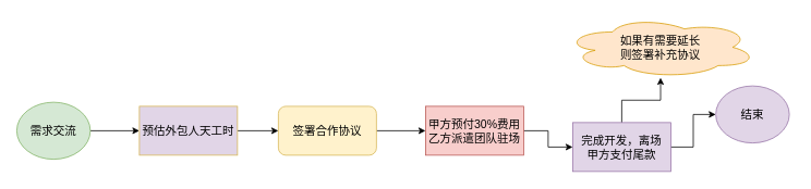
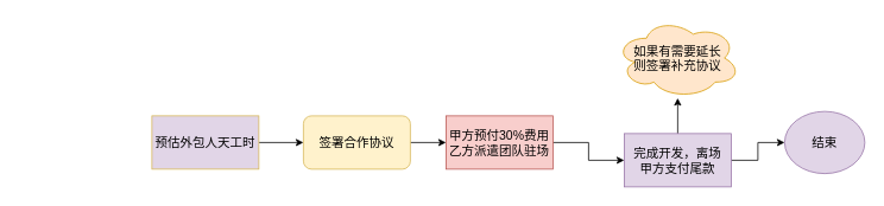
  <mxCell id="0" />
  <mxCell id="1" parent="0" />
- <mxCell id="2" value="" style="edgeStyle=orthogonalEdgeStyle;rounded=0;orthogonalLoop=1;jettySize=auto;html=1;labelBackgroundColor=none;fontSize=14;" edge="1" parent="1" source="3" target="5"><mxGeometry relative="1" as="geometry" /></mxCell>
- <mxCell id="3" value="&lt;font style=&quot;font-size: 14px;&quot;&gt;需求交流&lt;/font&gt;" style="ellipse;whiteSpace=wrap;html=1;labelBackgroundColor=none;fontSize=14;fillColor=#d5e8d4;strokeColor=#82b366;" vertex="1" parent="1"><mxGeometry x="20" y="125" width="90" height="70" as="geometry" /></mxCell>
  <mxCell id="4" value="" style="edgeStyle=orthogonalEdgeStyle;rounded=0;orthogonalLoop=1;jettySize=auto;html=1;labelBackgroundColor=none;fontSize=14;" edge="1" parent="1" source="5" target="7"><mxGeometry relative="1" as="geometry" /></mxCell>
  <mxCell id="5" value="&lt;font style=&quot;font-size: 14px&quot;&gt;预估外包人天工时&lt;/font&gt;" style="whiteSpace=wrap;html=1;labelBackgroundColor=none;fontSize=14;fillColor=#e1d5e7;strokeColor=#d6b656;" vertex="1" parent="1"><mxGeometry x="170" y="130" width="120" height="60" as="geometry" /></mxCell>
  <mxCell id="6" value="" style="edgeStyle=orthogonalEdgeStyle;rounded=0;orthogonalLoop=1;jettySize=auto;html=1;labelBackgroundColor=none;fontSize=14;" edge="1" parent="1" source="7" target="9"><mxGeometry relative="1" as="geometry" /></mxCell>
  <mxCell id="7" value="&lt;font style=&quot;font-size: 14px&quot;&gt;签署合作协议&lt;/font&gt;" style="whiteSpace=wrap;html=1;labelBackgroundColor=none;fontSize=14;fillColor=#fff2cc;strokeColor=#d6b656;rounded=1;" vertex="1" parent="1"><mxGeometry x="340" y="130" width="120" height="60" as="geometry" /></mxCell>
  <mxCell id="8" value="" style="edgeStyle=orthogonalEdgeStyle;rounded=0;orthogonalLoop=1;jettySize=auto;html=1;labelBackgroundColor=none;fontSize=14;" edge="1" parent="1" source="9" target="12"><mxGeometry relative="1" as="geometry" /></mxCell>
- <mxCell id="9" value="&lt;font style=&quot;font-size: 14px&quot;&gt;甲方预付30%费用&lt;br&gt;乙方派遣团队驻场&lt;/font&gt;" style="whiteSpace=wrap;html=1;labelBackgroundColor=none;fontSize=14;fillColor=#f8cecc;strokeColor=#b85450;" vertex="1" parent="1"><mxGeometry x="520" y="130" width="120" height="60" as="geometry" /></mxCell>
+ <mxCell id="9" value="&lt;font style=&quot;font-size: 14px&quot;&gt;甲方预付30%费用&lt;br&gt;乙方派遣团队驻场&lt;/font&gt;" style="whiteSpace=wrap;html=1;labelBackgroundColor=none;fontSize=14;fillColor=#f8cecc;strokeColor=#b85450;" vertex="1" parent="1"><mxGeometry x="500" y="130" width="120" height="60" as="geometry" /></mxCell>
  <mxCell id="10" value="" style="edgeStyle=orthogonalEdgeStyle;rounded=0;orthogonalLoop=1;jettySize=auto;html=1;labelBackgroundColor=none;fontSize=14;" edge="1" parent="1" source="12" target="13"><mxGeometry relative="1" as="geometry" /></mxCell>
  <mxCell id="11" value="" style="edgeStyle=orthogonalEdgeStyle;rounded=0;orthogonalLoop=1;jettySize=auto;html=1;labelBackgroundColor=none;fontSize=14;" edge="1" parent="1" source="12" target="14"><mxGeometry relative="1" as="geometry" /></mxCell>
  <mxCell id="12" value="完成开发，离场&lt;br style=&quot;font-size: 14px&quot;&gt;甲方支付尾款" style="whiteSpace=wrap;html=1;labelBackgroundColor=none;fontSize=14;fillColor=#e1d5e7;strokeColor=#9673a6;" vertex="1" parent="1"><mxGeometry x="700" y="150" width="120" height="60" as="geometry" /></mxCell>
- <mxCell id="13" value="结束" style="ellipse;whiteSpace=wrap;html=1;labelBackgroundColor=none;fontSize=14;fillColor=#e1d5e7;strokeColor=#9673a6;" vertex="1" parent="1"><mxGeometry x="875" y="105" width="90" height="70" as="geometry" /></mxCell>
- <mxCell id="14" value="如果有需要延长&lt;br style=&quot;font-size: 14px;&quot;&gt;则签署补充协议" style="ellipse;shape=cloud;whiteSpace=wrap;html=1;labelBackgroundColor=none;fontSize=14;fillColor=#ffe6cc;strokeColor=#d79b00;" vertex="1" parent="1"><mxGeometry x="690" y="20" width="235" height="75" as="geometry" /></mxCell>
+ <mxCell id="13" value="结束" style="ellipse;whiteSpace=wrap;html=1;labelBackgroundColor=none;fontSize=14;fillColor=#e1d5e7;strokeColor=#9673a6;" vertex="1" parent="1"><mxGeometry x="880" y="125" width="90" height="70" as="geometry" /></mxCell>
+ <mxCell id="14" value="如果有需要延长&lt;br style=&quot;font-size: 14px;&quot;&gt;则签署补充协议" style="ellipse;shape=cloud;whiteSpace=wrap;html=1;labelBackgroundColor=none;fontSize=14;fillColor=#ffe6cc;strokeColor=#d79b00;" vertex="1" parent="1"><mxGeometry x="690" y="20" width="140" height="90" as="geometry" /></mxCell>
